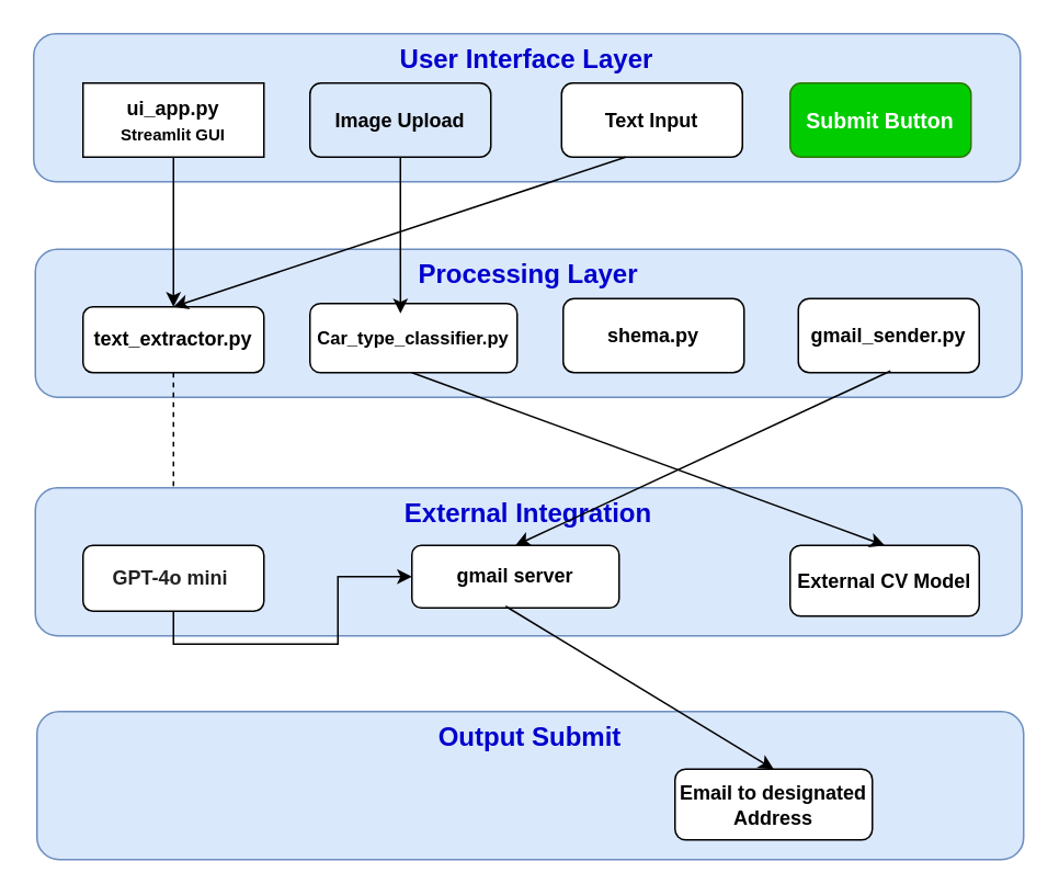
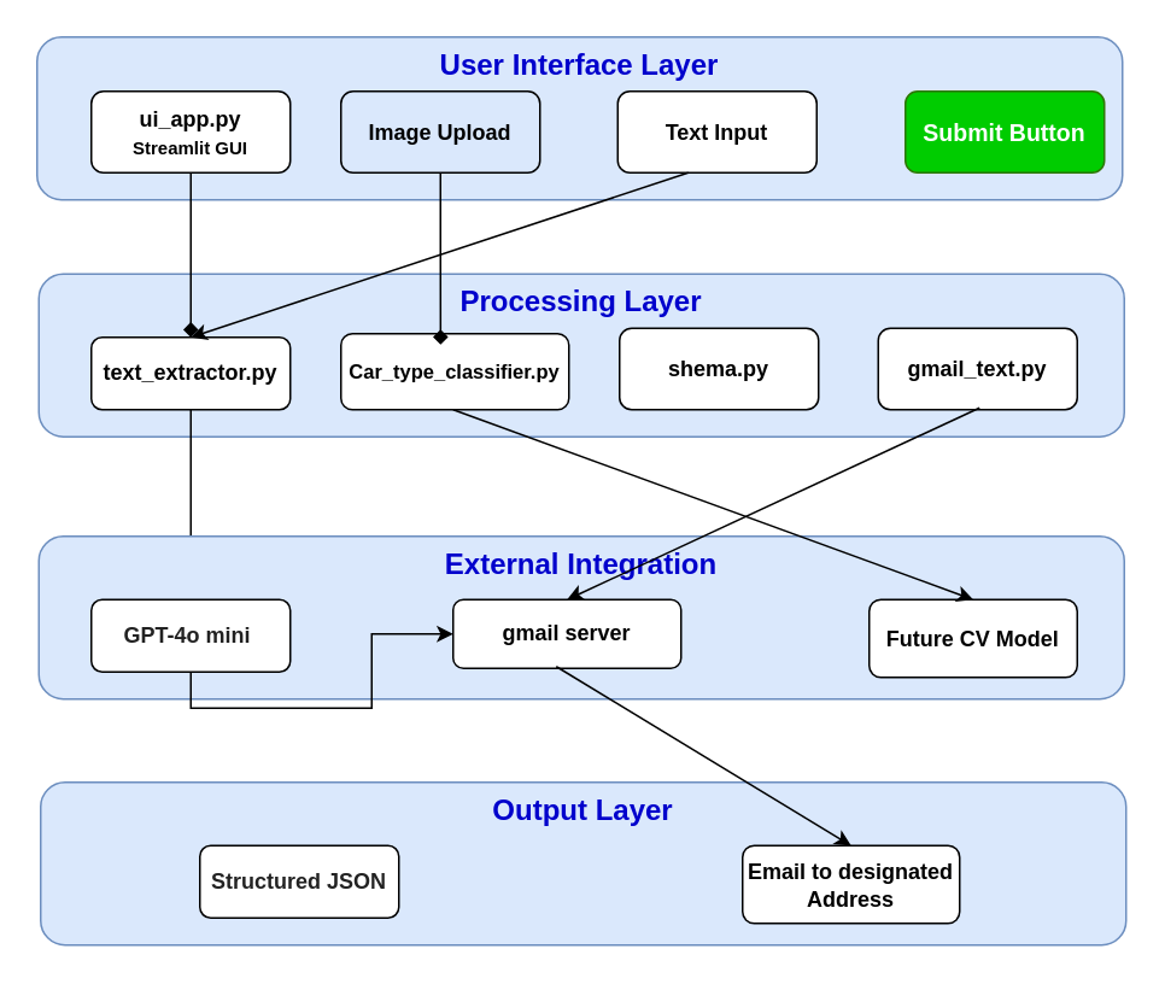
  <mxCell id="0" />
  <mxCell id="1" parent="0" />
  <mxCell id="2" value="&lt;div style=&quot;text-align: justify; padding-bottom: 60px;&quot;&gt;&lt;b style=&quot;background-color: initial;&quot;&gt;&lt;font style=&quot;font-size: 16px;&quot; color=&quot;#0000cc&quot;&gt;User Interface Layer&lt;/font&gt;&lt;/b&gt;&lt;/div&gt;" style="rounded=1;whiteSpace=wrap;html=1;fillColor=#dae8fc;strokeColor=#6c8ebf;align=center;" vertex="1" parent="1"><mxGeometry x="20" y="20" width="600" height="90" as="geometry" /></mxCell>
- <mxCell id="3" value="&lt;font style=&quot;font-size: 12px;&quot;&gt;&lt;b style=&quot;&quot;&gt;ui_app.py&lt;/b&gt;&lt;/font&gt;&lt;div style=&quot;&quot;&gt;&lt;font size=&quot;1&quot; style=&quot;&quot;&gt;&lt;b style=&quot;&quot;&gt;Streamlit GUI&lt;/b&gt;&lt;/font&gt;&lt;/div&gt;" style="whiteSpace=wrap;html=1;rounded=0;" vertex="1" parent="1"><mxGeometry x="50" y="50" width="110" height="45" as="geometry" /></mxCell>
+ <mxCell id="3" value="&lt;font style=&quot;font-size: 12px;&quot;&gt;&lt;b style=&quot;&quot;&gt;ui_app.py&lt;/b&gt;&lt;/font&gt;&lt;div style=&quot;&quot;&gt;&lt;font size=&quot;1&quot; style=&quot;&quot;&gt;&lt;b style=&quot;&quot;&gt;Streamlit GUI&lt;/b&gt;&lt;/font&gt;&lt;/div&gt;" style="rounded=1;whiteSpace=wrap;html=1;" vertex="1" parent="1"><mxGeometry x="50" y="50" width="110" height="45" as="geometry" /></mxCell>
  <mxCell id="4" value="&lt;b style=&quot;&quot;&gt;&lt;font style=&quot;font-size: 12px;&quot;&gt;Image Upload&lt;/font&gt;&lt;/b&gt;" style="rounded=1;whiteSpace=wrap;html=1;fillColor=#dae8fc;" vertex="1" parent="1"><mxGeometry x="188" y="50" width="110" height="45" as="geometry" /></mxCell>
  <mxCell id="5" value="&lt;b style=&quot;&quot;&gt;&lt;font style=&quot;font-size: 12px;&quot;&gt;Text Input&lt;/font&gt;&lt;/b&gt;" style="rounded=1;whiteSpace=wrap;html=1;" vertex="1" parent="1"><mxGeometry x="341" y="50" width="110" height="45" as="geometry" /></mxCell>
- <mxCell id="6" value="&lt;b style=&quot;&quot;&gt;&lt;font style=&quot;font-size: 13px;&quot;&gt;Submit Button&lt;/font&gt;&lt;/b&gt;" style="rounded=1;whiteSpace=wrap;html=1;fillColor=#00CC00;strokeColor=#2D7600;fontColor=#ffffff;" vertex="1" parent="1"><mxGeometry x="480" y="50" width="110" height="45" as="geometry" /></mxCell>
+ <mxCell id="6" value="&lt;b style=&quot;&quot;&gt;&lt;font style=&quot;font-size: 13px;&quot;&gt;Submit Button&lt;/font&gt;&lt;/b&gt;" style="rounded=1;whiteSpace=wrap;html=1;fillColor=#00CC00;strokeColor=#2D7600;fontColor=#ffffff;" vertex="1" parent="1"><mxGeometry x="500" y="50" width="110" height="45" as="geometry" /></mxCell>
  <mxCell id="7" value="&lt;div style=&quot;text-align: justify; padding-bottom: 60px;&quot;&gt;&lt;b style=&quot;background-color: initial;&quot;&gt;&lt;font style=&quot;font-size: 16px;&quot; color=&quot;#0000cc&quot;&gt;Processing Layer&lt;/font&gt;&lt;/b&gt;&lt;/div&gt;" style="rounded=1;whiteSpace=wrap;html=1;fillColor=#dae8fc;strokeColor=#6c8ebf;align=center;" vertex="1" parent="1"><mxGeometry x="21" y="151" width="600" height="90" as="geometry" /></mxCell>
- <mxCell id="8" style="edgeStyle=orthogonalEdgeStyle;rounded=0;orthogonalLoop=1;jettySize=auto;html=1;exitX=0.5;exitY=1;exitDx=0;exitDy=0;entryX=0.5;entryY=0;entryDx=0;entryDy=0;dashed=1;" edge="1" parent="1" source="9" target="14"><mxGeometry relative="1" as="geometry" /></mxCell>
+ <mxCell id="8" style="edgeStyle=orthogonalEdgeStyle;rounded=0;orthogonalLoop=1;jettySize=auto;html=1;exitX=0.5;exitY=1;exitDx=0;exitDy=0;entryX=0.5;entryY=0;entryDx=0;entryDy=0;" edge="1" parent="1" source="9" target="14"><mxGeometry relative="1" as="geometry" /></mxCell>
  <mxCell id="9" value="&lt;b style=&quot;&quot;&gt;&lt;font style=&quot;font-size: 12px;&quot;&gt;text_extractor.py&lt;/font&gt;&lt;/b&gt;" style="rounded=1;whiteSpace=wrap;html=1;" vertex="1" parent="1"><mxGeometry x="50" y="186" width="110" height="40" as="geometry" /></mxCell>
  <mxCell id="10" value="&lt;b style=&quot;font-size: 11px;&quot;&gt;&lt;font style=&quot;font-size: 11px;&quot;&gt;Car_&lt;/font&gt;&lt;/b&gt;&lt;b style=&quot;font-size: 11px; background-color: initial;&quot;&gt;type_&lt;/b&gt;&lt;b style=&quot;font-size: 11px; background-color: initial;&quot;&gt;classifier.py&lt;/b&gt;" style="rounded=1;whiteSpace=wrap;html=1;" vertex="1" parent="1"><mxGeometry x="188" y="184" width="126" height="42" as="geometry" /></mxCell>
  <mxCell id="11" value="&lt;b style=&quot;&quot;&gt;&lt;font style=&quot;font-size: 12px;&quot;&gt;shema.py&lt;/font&gt;&lt;/b&gt;" style="rounded=1;whiteSpace=wrap;html=1;" vertex="1" parent="1"><mxGeometry x="342" y="181" width="110" height="45" as="geometry" /></mxCell>
- <mxCell id="12" value="&lt;b style=&quot;&quot;&gt;&lt;font style=&quot;font-size: 12px;&quot;&gt;gmail_sender.py&lt;/font&gt;&lt;/b&gt;" style="rounded=1;whiteSpace=wrap;html=1;" vertex="1" parent="1"><mxGeometry x="485" y="181" width="110" height="45" as="geometry" /></mxCell>
+ <mxCell id="12" value="&lt;b style=&quot;&quot;&gt;&lt;font style=&quot;font-size: 12px;&quot;&gt;gmail_text.py&lt;/font&gt;&lt;/b&gt;" style="rounded=1;whiteSpace=wrap;html=1;" vertex="1" parent="1"><mxGeometry x="485" y="181" width="110" height="45" as="geometry" /></mxCell>
  <mxCell id="13" value="&lt;div style=&quot;text-align: justify; padding-bottom: 60px;&quot;&gt;&lt;b style=&quot;background-color: initial;&quot;&gt;&lt;font style=&quot;font-size: 16px;&quot; color=&quot;#0000cc&quot;&gt;External Integration&lt;/font&gt;&lt;/b&gt;&lt;/div&gt;" style="rounded=1;whiteSpace=wrap;html=1;fillColor=#dae8fc;strokeColor=#6c8ebf;align=center;" vertex="1" parent="1"><mxGeometry x="21" y="296" width="600" height="90" as="geometry" /></mxCell>
  <mxCell id="14" value="&lt;span style=&quot;color: rgb(34, 34, 34); font-family: Aptos, sans-serif; text-align: start; background-color: rgb(255, 255, 255);&quot;&gt;&lt;b style=&quot;&quot;&gt;&lt;font style=&quot;font-size: 12px;&quot;&gt;GPT-4o mini&amp;nbsp;&lt;/font&gt;&lt;/b&gt;&lt;/span&gt;" style="rounded=1;whiteSpace=wrap;html=1;" vertex="1" parent="1"><mxGeometry x="50" y="331" width="110" height="40" as="geometry" /></mxCell>
  <mxCell id="15" value="&lt;b&gt;gmail server&lt;/b&gt;" style="rounded=1;whiteSpace=wrap;html=1;" vertex="1" parent="1"><mxGeometry x="250" y="331" width="126" height="38" as="geometry" /></mxCell>
- <mxCell id="16" value="&lt;b&gt;External CV Model&lt;/b&gt;" style="rounded=1;whiteSpace=wrap;html=1;" vertex="1" parent="1"><mxGeometry x="480" y="331" width="115" height="43" as="geometry" /></mxCell>
- <mxCell id="17" value="&lt;div style=&quot;text-align: justify; padding-bottom: 60px;&quot;&gt;&lt;b style=&quot;background-color: initial;&quot;&gt;&lt;font style=&quot;font-size: 16px;&quot; color=&quot;#0000cc&quot;&gt;Output Submit&lt;/font&gt;&lt;/b&gt;&lt;/div&gt;" style="rounded=1;whiteSpace=wrap;html=1;fillColor=#dae8fc;strokeColor=#6c8ebf;align=center;" vertex="1" parent="1"><mxGeometry x="22" y="432" width="600" height="90" as="geometry" /></mxCell>
+ <mxCell id="16" value="&lt;b&gt;Future CV Model&lt;/b&gt;" style="rounded=1;whiteSpace=wrap;html=1;" vertex="1" parent="1"><mxGeometry x="480" y="331" width="115" height="43" as="geometry" /></mxCell>
+ <mxCell id="17" value="&lt;div style=&quot;text-align: justify; padding-bottom: 60px;&quot;&gt;&lt;b style=&quot;background-color: initial;&quot;&gt;&lt;font style=&quot;font-size: 16px;&quot; color=&quot;#0000cc&quot;&gt;Output Layer&lt;/font&gt;&lt;/b&gt;&lt;/div&gt;" style="rounded=1;whiteSpace=wrap;html=1;fillColor=#dae8fc;strokeColor=#6c8ebf;align=center;" vertex="1" parent="1"><mxGeometry x="22" y="432" width="600" height="90" as="geometry" /></mxCell>
+ <mxCell id="18" value="&lt;span style=&quot;color: rgb(34, 34, 34); font-family: Aptos, sans-serif; text-align: start; background-color: rgb(255, 255, 255);&quot;&gt;&lt;b style=&quot;&quot;&gt;&lt;font style=&quot;font-size: 12px;&quot;&gt;Structured JSON&lt;/font&gt;&lt;/b&gt;&lt;/span&gt;" style="rounded=1;whiteSpace=wrap;html=1;" vertex="1" parent="1"><mxGeometry x="110" y="467" width="110" height="40" as="geometry" /></mxCell>
  <mxCell id="19" value="&lt;b&gt;Email to designated Address&lt;/b&gt;" style="rounded=1;whiteSpace=wrap;html=1;" vertex="1" parent="1"><mxGeometry x="410" y="467" width="120" height="43" as="geometry" /></mxCell>
- <mxCell id="20" style="edgeStyle=orthogonalEdgeStyle;rounded=0;orthogonalLoop=1;jettySize=auto;html=1;exitX=0.5;exitY=1;exitDx=0;exitDy=0;entryX=0.437;entryY=0.143;entryDx=0;entryDy=0;entryPerimeter=0;" edge="1" parent="1" source="4" target="10"><mxGeometry relative="1" as="geometry" /></mxCell>
- <mxCell id="21" style="edgeStyle=orthogonalEdgeStyle;rounded=0;orthogonalLoop=1;jettySize=auto;html=1;exitX=0.5;exitY=1;exitDx=0;exitDy=0;entryX=0.5;entryY=0;entryDx=0;entryDy=0;" edge="1" parent="1" source="3" target="9"><mxGeometry relative="1" as="geometry" /></mxCell>
+ <mxCell id="20" style="edgeStyle=orthogonalEdgeStyle;rounded=0;orthogonalLoop=1;jettySize=auto;html=1;exitX=0.5;exitY=1;exitDx=0;exitDy=0;entryX=0.437;entryY=0.143;entryDx=0;entryDy=0;entryPerimeter=0;endArrow=diamond;" edge="1" parent="1" source="4" target="10"><mxGeometry relative="1" as="geometry" /></mxCell>
+ <mxCell id="21" style="edgeStyle=orthogonalEdgeStyle;rounded=0;orthogonalLoop=1;jettySize=auto;html=1;exitX=0.5;exitY=1;exitDx=0;exitDy=0;entryX=0.5;entryY=0;entryDx=0;entryDy=0;endArrow=diamond;" edge="1" parent="1" source="3" target="9"><mxGeometry relative="1" as="geometry" /></mxCell>
  <mxCell id="22" value="" style="endArrow=classic;html=1;rounded=0;entryX=0.5;entryY=0;entryDx=0;entryDy=0;" edge="1" parent="1" target="9"><mxGeometry width="50" height="50" relative="1" as="geometry"><mxPoint x="380" y="95" as="sourcePoint" /><mxPoint x="300" y="135" as="targetPoint" /></mxGeometry></mxCell>
  <mxCell id="23" value="" style="endArrow=classic;html=1;rounded=0;entryX=0.5;entryY=0;entryDx=0;entryDy=0;" edge="1" parent="1" target="16"><mxGeometry width="50" height="50" relative="1" as="geometry"><mxPoint x="250" y="226" as="sourcePoint" /><mxPoint x="300" y="254.5" as="targetPoint" /></mxGeometry></mxCell>
  <mxCell id="24" value="" style="endArrow=classic;html=1;rounded=0;entryX=0.5;entryY=0;entryDx=0;entryDy=0;" edge="1" parent="1" target="15"><mxGeometry width="50" height="50" relative="1" as="geometry"><mxPoint x="541" y="225" as="sourcePoint" /><mxPoint x="266" y="316" as="targetPoint" /></mxGeometry></mxCell>
  <mxCell id="25" value="" style="endArrow=classic;html=1;rounded=0;entryX=0.5;entryY=0;entryDx=0;entryDy=0;" edge="1" parent="1" target="19"><mxGeometry width="50" height="50" relative="1" as="geometry"><mxPoint x="307" y="368" as="sourcePoint" /><mxPoint x="595" y="473" as="targetPoint" /></mxGeometry></mxCell>
  <mxCell id="26" style="edgeStyle=orthogonalEdgeStyle;rounded=0;orthogonalLoop=1;jettySize=auto;html=1;exitX=0.5;exitY=1;exitDx=0;exitDy=0;" edge="1" parent="1" source="14" target="15"><mxGeometry relative="1" as="geometry" /></mxCell>
